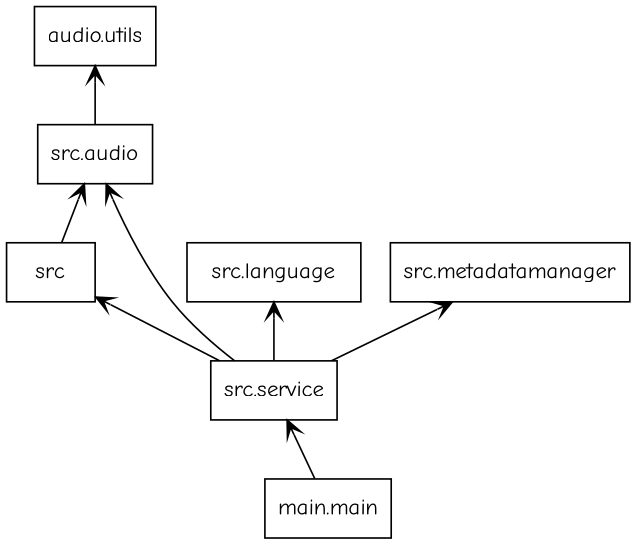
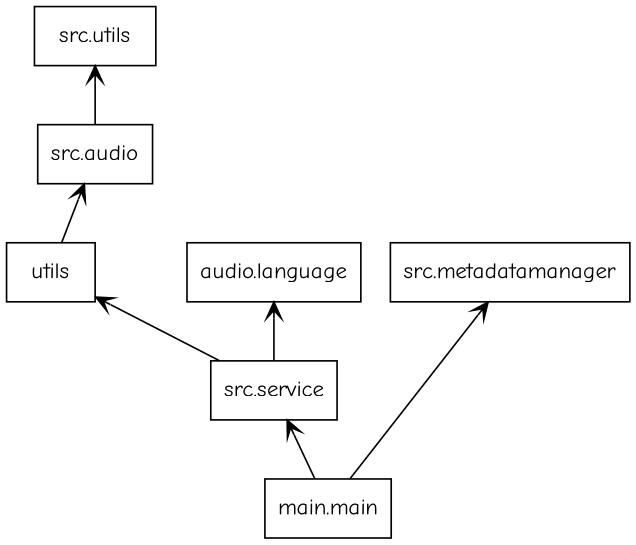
  digraph {
    fontname="Comic Neue"
    rankdir=BT
    node [color=black fontname="Comic Neue" shape=box style=solid]
    edge [arrowhead=open arrowtail=none fontname="Comic Neue"]
-   n1 [label=src]
+   n1 [label=utils]
    n2 [label="src.audio"]
-   n3 [label="audio.utils"]
-   n4 [label="src.language"]
+   n3 [label="src.utils"]
+   n4 [label="audio.language"]
    n5 [label="main.main"]
    n6 [label="src.service"]
    n7 [label="src.metadatamanager"]
    n1 -> n2
    n2 -> n3
    n5 -> n6
    n6 -> n1
-   n6 -> n2
    n6 -> n4
-   n6 -> n7
+   n5 -> n7
  }
